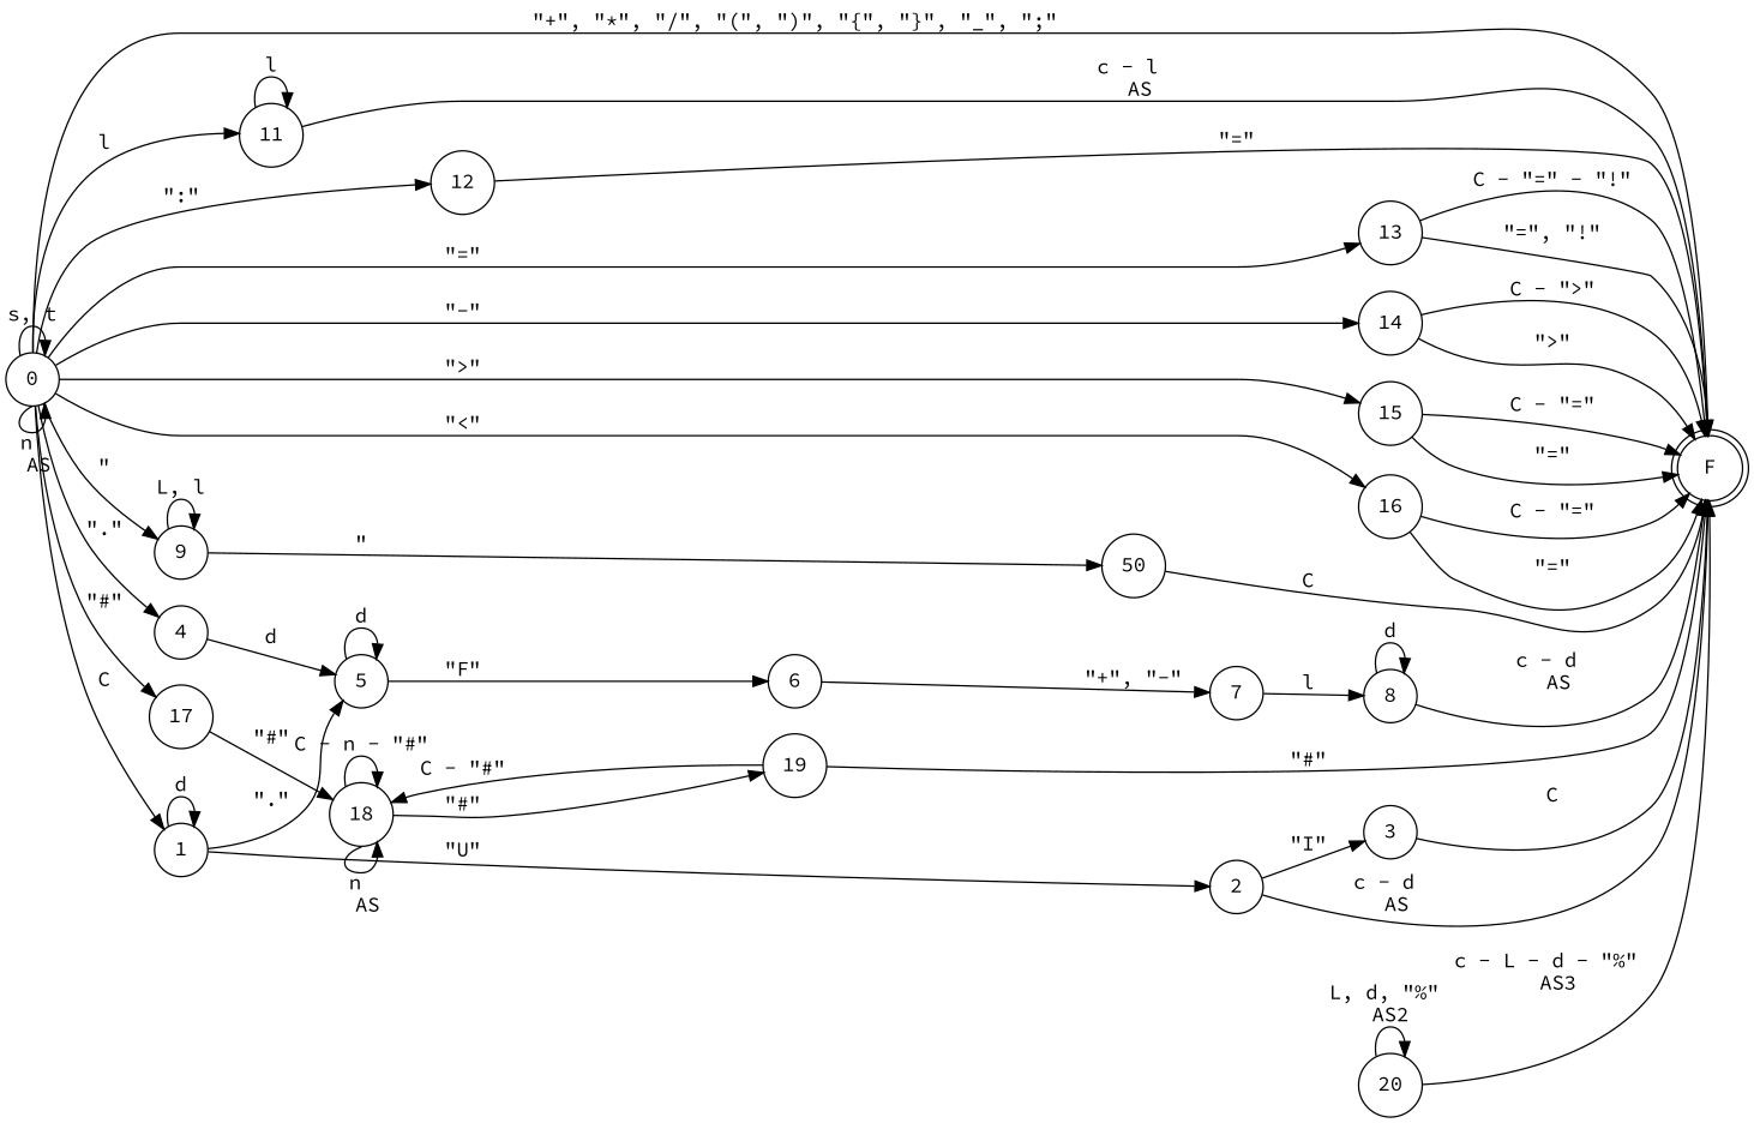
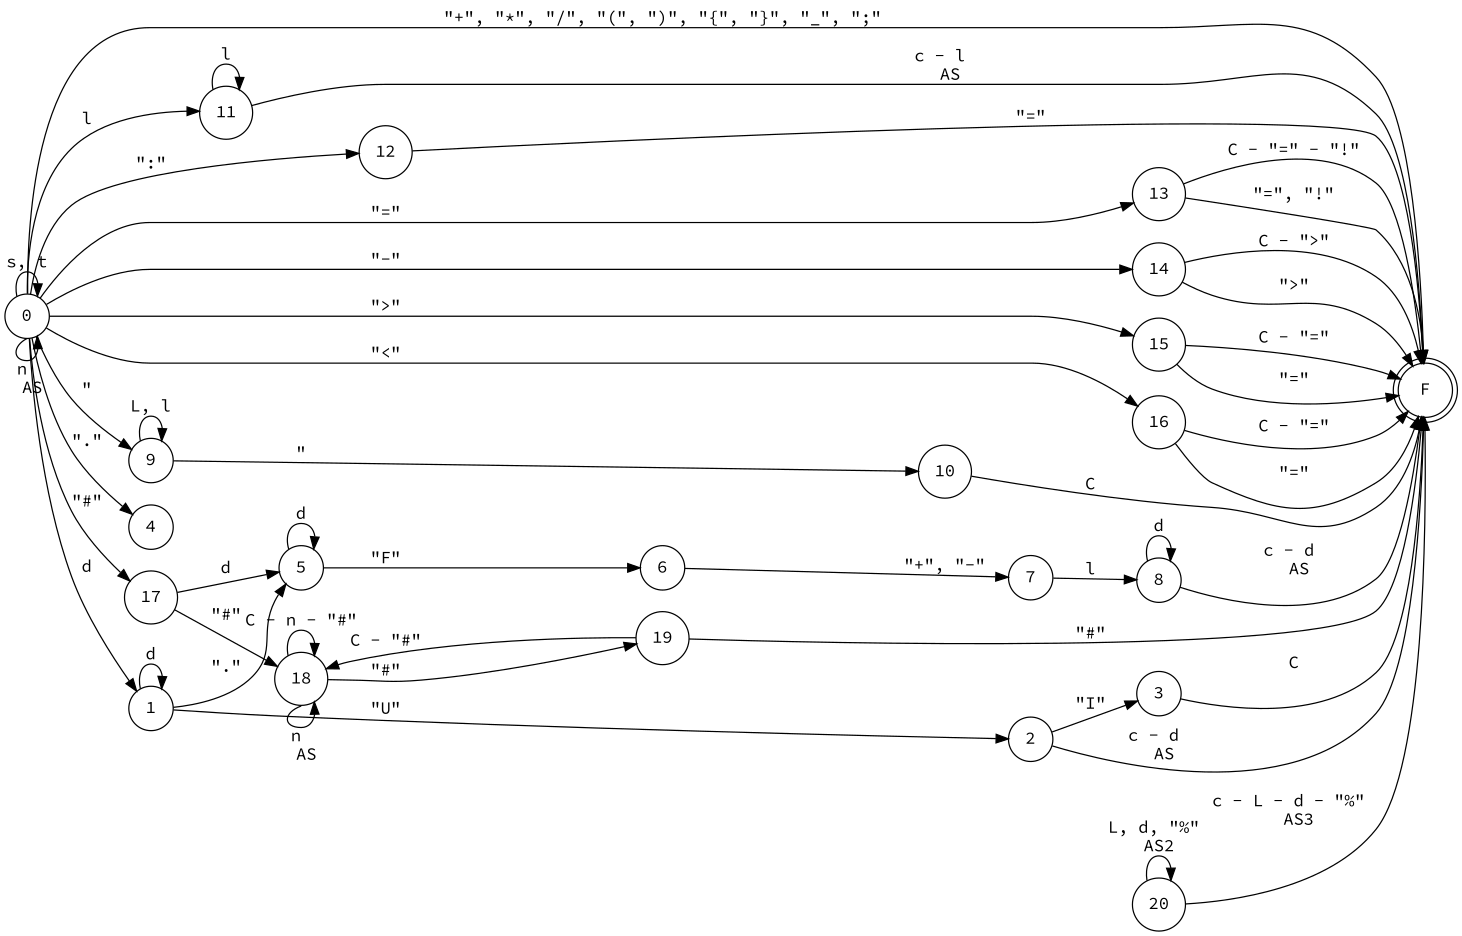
  digraph {
    fontname="Source Code Pro"
    rankdir=LR
    node [fontname="Source Code Pro" shape=circle]
    edge [fontname="Source Code Pro"]
    F [shape=doublecircle]
    0
    11
    12
    13
    14
    15
    16
    17
    1
    4
    9
    18
    2
    5
-   10 [label=50]
+   10
    19
    3
    6
    7
    8
    20
    0 -> F [label="\"+\", \"*\", \"/\", \"(\", \")\", \"{\", \"}\", \"_\", \";\""]
    0 -> 0 [label="n \n AS" tailport=s]
    0 -> 0 [label="s, t"]
    0 -> 11 [label=l]
    0 -> 12 [label="\":\""]
    0 -> 13 [label="\"=\""]
    0 -> 14 [label="\"-\""]
    0 -> 15 [label="\">\""]
    0 -> 16 [label="\"<\""]
    0 -> 17 [label="\"#\""]
-   0 -> 1 [label=C]
+   0 -> 1 [label=d]
    0 -> 4 [label="\".\""]
    0 -> 9 [label="\""]
    11 -> F [label="c - l \n AS"]
    11 -> 11 [label=l]
    12 -> F [label="\"=\""]
    13 -> F [label="\"=\", \"!\""]
    13 -> F [label="C - \"=\" - \"!\""]
    14 -> F [label="\">\""]
    14 -> F [label="C - \">\""]
    15 -> F [label="\"=\""]
    15 -> F [label="C - \"=\""]
    16 -> F [label="\"=\""]
    16 -> F [label="C - \"=\""]
    17 -> 18 [label="\"#\""]
    1 -> 1 [label=d]
    1 -> 2 [label="\"U\""]
    1 -> 5 [label="\".\""]
-   4 -> 5 [label=d]
+   17 -> 5 [label=d]
    9 -> 9 [label="L, l"]
    9 -> 10 [label="\""]
    18 -> 18 [label="C - n - \"#\""]
    18 -> 18 [label="n \n AS" tailport=s]
    18 -> 19 [label="\"#\""]
    2 -> F [label="c - d \n AS"]
    2 -> 3 [label="\"I\""]
    5 -> 5 [label=d]
    5 -> 6 [label="\"F\""]
    10 -> F [label=C]
    19 -> F [label="\"#\""]
    19 -> 18 [label="C - \"#\""]
    3 -> F [label=C]
    6 -> 7 [label="\"+\", \"-\""]
    7 -> 8 [label=l]
    8 -> F [label="c - d \n AS"]
    8 -> 8 [label=d]
    20 -> F [label="c - L - d - \"%\" \n AS3"]
    20 -> 20 [label="L, d, \"%\" \nAS2"]
  }
